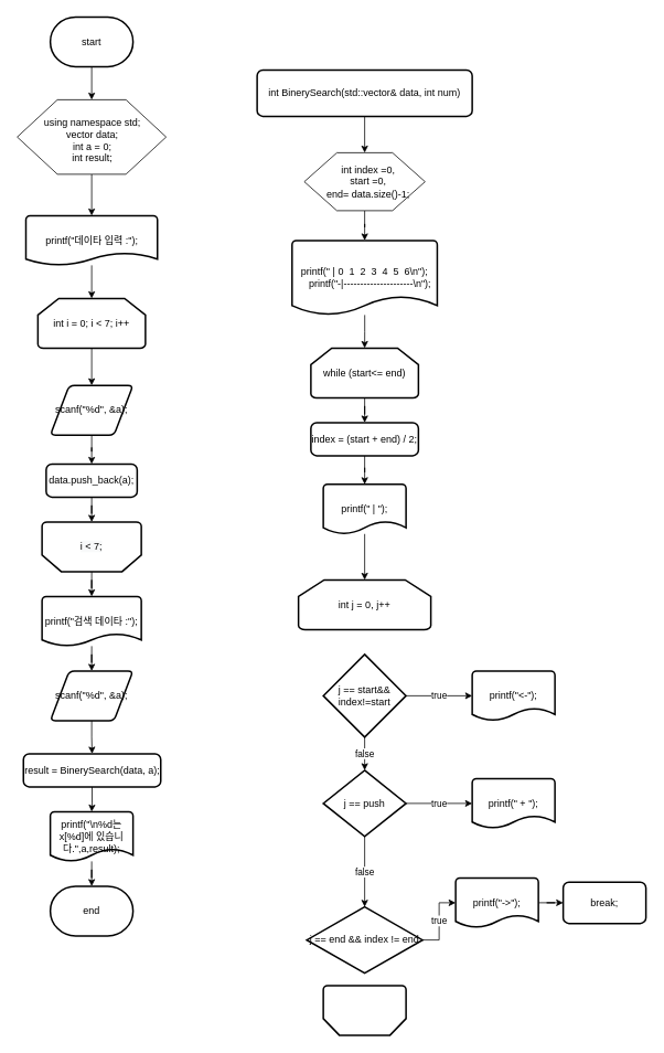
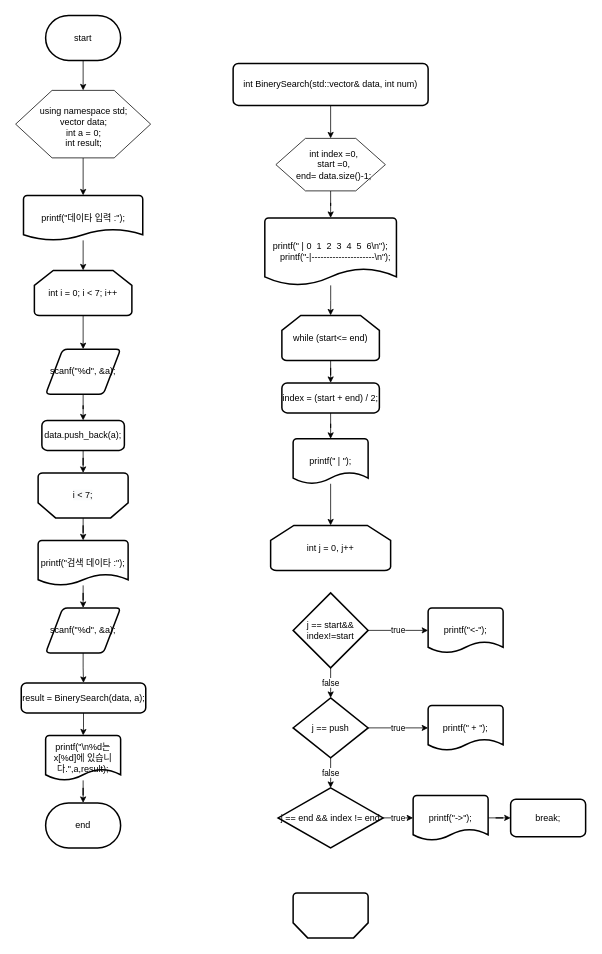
  <mxCell id="0" />
  <mxCell id="1" parent="0" />
  <mxCell id="2" style="edgeStyle=orthogonalEdgeStyle;rounded=0;orthogonalLoop=1;jettySize=auto;html=1;entryX=0.5;entryY=0;entryDx=0;entryDy=0;" edge="1" parent="1" source="3" target="5"><mxGeometry relative="1" as="geometry" /></mxCell>
  <mxCell id="3" value="start" style="strokeWidth=2;html=1;shape=mxgraph.flowchart.terminator;whiteSpace=wrap;" vertex="1" parent="1"><mxGeometry x="60" y="20" width="100" height="60" as="geometry" /></mxCell>
  <mxCell id="4" style="edgeStyle=orthogonalEdgeStyle;rounded=0;orthogonalLoop=1;jettySize=auto;html=1;entryX=0.5;entryY=0;entryDx=0;entryDy=0;entryPerimeter=0;" edge="1" parent="1" source="5" target="8"><mxGeometry relative="1" as="geometry" /></mxCell>
  <mxCell id="5" value="" style="verticalLabelPosition=bottom;verticalAlign=top;html=1;shape=hexagon;perimeter=hexagonPerimeter2;arcSize=6;size=0.27;" vertex="1" parent="1"><mxGeometry x="20" y="120" width="180" height="90" as="geometry" /></mxCell>
  <mxCell id="6" value="using namespace std;&#10; vector&lt;int&gt; data;&#10; int a = 0;&#10; int result;" style="text;html=1;strokeColor=none;fillColor=none;align=center;verticalAlign=middle;whiteSpace=wrap;rounded=0;" vertex="1" parent="1"><mxGeometry x="51" y="154" width="120" height="30" as="geometry" /></mxCell>
  <mxCell id="7" style="edgeStyle=orthogonalEdgeStyle;rounded=0;orthogonalLoop=1;jettySize=auto;html=1;entryX=0.5;entryY=0;entryDx=0;entryDy=0;entryPerimeter=0;" edge="1" parent="1" source="8" target="10"><mxGeometry relative="1" as="geometry" /></mxCell>
  <mxCell id="8" value="printf(&quot;데이타 입력 :&quot;);" style="strokeWidth=2;html=1;shape=mxgraph.flowchart.document2;whiteSpace=wrap;size=0.25;" vertex="1" parent="1"><mxGeometry x="30.5" y="260" width="159" height="60" as="geometry" /></mxCell>
  <mxCell id="9" style="edgeStyle=orthogonalEdgeStyle;rounded=0;orthogonalLoop=1;jettySize=auto;html=1;entryX=0.5;entryY=0;entryDx=0;entryDy=0;" edge="1" parent="1" source="10" target="15"><mxGeometry relative="1" as="geometry" /></mxCell>
  <mxCell id="10" value="int i = 0; i &lt; 7; i++" style="strokeWidth=2;html=1;shape=mxgraph.flowchart.loop_limit;whiteSpace=wrap;" vertex="1" parent="1"><mxGeometry x="45" y="360" width="130" height="60" as="geometry" /></mxCell>
  <mxCell id="11" style="edgeStyle=orthogonalEdgeStyle;rounded=0;orthogonalLoop=1;jettySize=auto;html=1;entryX=0.5;entryY=0;entryDx=0;entryDy=0;entryPerimeter=0;" edge="1" parent="1" source="12" target="19"><mxGeometry relative="1" as="geometry" /></mxCell>
  <mxCell id="12" value="" style="strokeWidth=2;html=1;shape=mxgraph.flowchart.loop_limit;whiteSpace=wrap;rotation=-180;" vertex="1" parent="1"><mxGeometry x="50" y="630" width="120" height="60" as="geometry" /></mxCell>
  <mxCell id="13" value="&lt;span style=&quot;color: rgb(0, 0, 0); font-family: Helvetica; font-size: 12px; font-style: normal; font-variant-ligatures: normal; font-variant-caps: normal; font-weight: 400; letter-spacing: normal; orphans: 2; text-align: center; text-indent: 0px; text-transform: none; widows: 2; word-spacing: 0px; -webkit-text-stroke-width: 0px; background-color: rgb(248, 249, 250); text-decoration-thickness: initial; text-decoration-style: initial; text-decoration-color: initial; float: none; display: inline !important;&quot;&gt;i &amp;lt; 7;&lt;/span&gt;" style="text;html=1;strokeColor=none;fillColor=none;align=center;verticalAlign=middle;whiteSpace=wrap;rounded=0;" vertex="1" parent="1"><mxGeometry x="80" y="645" width="60" height="30" as="geometry" /></mxCell>
  <mxCell id="14" style="edgeStyle=orthogonalEdgeStyle;rounded=0;orthogonalLoop=1;jettySize=auto;html=1;entryX=0.5;entryY=0;entryDx=0;entryDy=0;" edge="1" parent="1" source="15" target="17"><mxGeometry relative="1" as="geometry" /></mxCell>
  <mxCell id="15" value="scanf(&quot;%d&quot;, &amp;a);" style="shape=parallelogram;html=1;strokeWidth=2;perimeter=parallelogramPerimeter;whiteSpace=wrap;rounded=1;arcSize=12;size=0.23;" vertex="1" parent="1"><mxGeometry x="60" y="465" width="100" height="60" as="geometry" /></mxCell>
  <mxCell id="16" style="edgeStyle=orthogonalEdgeStyle;rounded=0;orthogonalLoop=1;jettySize=auto;html=1;entryX=0.5;entryY=1;entryDx=0;entryDy=0;entryPerimeter=0;" edge="1" parent="1" source="17" target="12"><mxGeometry relative="1" as="geometry" /></mxCell>
  <mxCell id="17" value="data.push_back(a);" style="rounded=1;whiteSpace=wrap;html=1;absoluteArcSize=1;arcSize=14;strokeWidth=2;" vertex="1" parent="1"><mxGeometry x="55" y="560" width="110" height="40" as="geometry" /></mxCell>
  <mxCell id="18" style="edgeStyle=orthogonalEdgeStyle;rounded=0;orthogonalLoop=1;jettySize=auto;html=1;entryX=0.5;entryY=0;entryDx=0;entryDy=0;" edge="1" parent="1" source="19" target="21"><mxGeometry relative="1" as="geometry" /></mxCell>
  <mxCell id="19" value="printf(&quot;검색 데이타 :&quot;);" style="strokeWidth=2;html=1;shape=mxgraph.flowchart.document2;whiteSpace=wrap;size=0.25;" vertex="1" parent="1"><mxGeometry x="50" y="720" width="120" height="60" as="geometry" /></mxCell>
  <mxCell id="20" style="edgeStyle=orthogonalEdgeStyle;rounded=0;orthogonalLoop=1;jettySize=auto;html=1;entryX=0.5;entryY=0;entryDx=0;entryDy=0;" edge="1" parent="1" source="21" target="23"><mxGeometry relative="1" as="geometry" /></mxCell>
  <mxCell id="21" value="scanf(&quot;%d&quot;, &amp;a);" style="shape=parallelogram;html=1;strokeWidth=2;perimeter=parallelogramPerimeter;whiteSpace=wrap;rounded=1;arcSize=12;size=0.23;" vertex="1" parent="1"><mxGeometry x="60" y="810" width="100" height="60" as="geometry" /></mxCell>
  <mxCell id="22" style="edgeStyle=orthogonalEdgeStyle;rounded=0;orthogonalLoop=1;jettySize=auto;html=1;entryX=0.5;entryY=0;entryDx=0;entryDy=0;entryPerimeter=0;" edge="1" parent="1" source="23" target="25"><mxGeometry relative="1" as="geometry" /></mxCell>
  <mxCell id="23" value="result = BinerySearch(data, a);" style="rounded=1;whiteSpace=wrap;html=1;absoluteArcSize=1;arcSize=14;strokeWidth=2;" vertex="1" parent="1"><mxGeometry x="27.5" y="910" width="166" height="40" as="geometry" /></mxCell>
  <mxCell id="24" style="edgeStyle=orthogonalEdgeStyle;rounded=0;orthogonalLoop=1;jettySize=auto;html=1;entryX=0.5;entryY=0;entryDx=0;entryDy=0;entryPerimeter=0;" edge="1" parent="1" source="25" target="26"><mxGeometry relative="1" as="geometry" /></mxCell>
  <mxCell id="25" value="printf(&quot;\n%d는 x[%d]에 있습니다.&quot;,a,result);" style="strokeWidth=2;html=1;shape=mxgraph.flowchart.document2;whiteSpace=wrap;size=0.25;" vertex="1" parent="1"><mxGeometry x="60" y="980" width="100" height="60" as="geometry" /></mxCell>
  <mxCell id="26" value="end" style="strokeWidth=2;html=1;shape=mxgraph.flowchart.terminator;whiteSpace=wrap;" vertex="1" parent="1"><mxGeometry x="60" y="1070" width="100" height="60" as="geometry" /></mxCell>
  <mxCell id="27" style="edgeStyle=orthogonalEdgeStyle;rounded=0;orthogonalLoop=1;jettySize=auto;html=1;entryX=0.5;entryY=0;entryDx=0;entryDy=0;" edge="1" parent="1" source="28" target="32"><mxGeometry relative="1" as="geometry" /></mxCell>
  <mxCell id="28" value="int BinerySearch(std::vector&lt;int&gt;&amp; data, int num)" style="rounded=1;whiteSpace=wrap;html=1;absoluteArcSize=1;arcSize=14;strokeWidth=2;" vertex="1" parent="1"><mxGeometry x="310" y="84" width="260" height="56" as="geometry" /></mxCell>
  <mxCell id="29" style="edgeStyle=orthogonalEdgeStyle;rounded=0;orthogonalLoop=1;jettySize=auto;html=1;entryX=0.5;entryY=0;entryDx=0;entryDy=0;entryPerimeter=0;" edge="1" parent="1" source="30" target="35"><mxGeometry relative="1" as="geometry" /></mxCell>
  <mxCell id="30" value="printf(&quot; | 0  1  2  3  4  5  6\n&quot;);&#10;    printf(&quot;-|---------------------\n&quot;);" style="strokeWidth=2;html=1;shape=mxgraph.flowchart.document2;whiteSpace=wrap;size=0.25;" vertex="1" parent="1"><mxGeometry x="352.25" y="290" width="175.5" height="90" as="geometry" /></mxCell>
  <mxCell id="31" style="edgeStyle=orthogonalEdgeStyle;rounded=0;orthogonalLoop=1;jettySize=auto;html=1;entryX=0.5;entryY=0;entryDx=0;entryDy=0;entryPerimeter=0;" edge="1" parent="1" source="32" target="30"><mxGeometry relative="1" as="geometry" /></mxCell>
  <mxCell id="32" value="" style="verticalLabelPosition=bottom;verticalAlign=top;html=1;shape=hexagon;perimeter=hexagonPerimeter2;arcSize=6;size=0.27;" vertex="1" parent="1"><mxGeometry x="367" y="184" width="146" height="70" as="geometry" /></mxCell>
  <mxCell id="33" value="int index =0,&lt;br&gt;start =0,&lt;br&gt;end= data.size()-1;" style="text;html=1;strokeColor=none;fillColor=none;align=center;verticalAlign=middle;whiteSpace=wrap;rounded=0;" vertex="1" parent="1"><mxGeometry x="393" y="204" width="103" height="30" as="geometry" /></mxCell>
  <mxCell id="34" style="edgeStyle=orthogonalEdgeStyle;rounded=0;orthogonalLoop=1;jettySize=auto;html=1;entryX=0.5;entryY=0;entryDx=0;entryDy=0;" edge="1" parent="1" source="35" target="37"><mxGeometry relative="1" as="geometry" /></mxCell>
  <mxCell id="35" value="while (start&lt;= end)" style="strokeWidth=2;html=1;shape=mxgraph.flowchart.loop_limit;whiteSpace=wrap;" vertex="1" parent="1"><mxGeometry x="375" y="420" width="130" height="60" as="geometry" /></mxCell>
  <mxCell id="36" style="edgeStyle=orthogonalEdgeStyle;rounded=0;orthogonalLoop=1;jettySize=auto;html=1;entryX=0.5;entryY=0;entryDx=0;entryDy=0;entryPerimeter=0;" edge="1" parent="1" source="37" target="39"><mxGeometry relative="1" as="geometry" /></mxCell>
  <mxCell id="37" value="index = (start + end) / 2;" style="rounded=1;whiteSpace=wrap;html=1;absoluteArcSize=1;arcSize=14;strokeWidth=2;" vertex="1" parent="1"><mxGeometry x="375" y="510" width="130" height="40" as="geometry" /></mxCell>
  <mxCell id="38" style="edgeStyle=orthogonalEdgeStyle;rounded=0;orthogonalLoop=1;jettySize=auto;html=1;entryX=0.5;entryY=0;entryDx=0;entryDy=0;entryPerimeter=0;" edge="1" parent="1" source="39" target="40"><mxGeometry relative="1" as="geometry" /></mxCell>
  <mxCell id="39" value="printf(&quot; | &quot;);" style="strokeWidth=2;html=1;shape=mxgraph.flowchart.document2;whiteSpace=wrap;size=0.25;" vertex="1" parent="1"><mxGeometry x="390" y="584.5" width="100" height="60" as="geometry" /></mxCell>
  <mxCell id="40" value="int j = 0, j++" style="strokeWidth=2;html=1;shape=mxgraph.flowchart.loop_limit;whiteSpace=wrap;" vertex="1" parent="1"><mxGeometry x="360" y="700" width="160" height="60" as="geometry" /></mxCell>
  <mxCell id="41" value="" style="strokeWidth=2;html=1;shape=mxgraph.flowchart.loop_limit;whiteSpace=wrap;rotation=-180;" vertex="1" parent="1"><mxGeometry x="390" y="1190" width="100" height="60" as="geometry" /></mxCell>
  <mxCell id="42" value="true" style="edgeStyle=orthogonalEdgeStyle;rounded=0;orthogonalLoop=1;jettySize=auto;html=1;entryX=0;entryY=0.5;entryDx=0;entryDy=0;entryPerimeter=0;" edge="1" parent="1" source="44" target="45"><mxGeometry relative="1" as="geometry"><mxPoint x="440" y="930" as="targetPoint" /></mxGeometry></mxCell>
  <mxCell id="43" value="false" style="edgeStyle=orthogonalEdgeStyle;rounded=0;orthogonalLoop=1;jettySize=auto;html=1;entryX=0.5;entryY=0;entryDx=0;entryDy=0;entryPerimeter=0;" edge="1" parent="1" source="44" target="48"><mxGeometry relative="1" as="geometry" /></mxCell>
  <mxCell id="44" value="j == start&amp;&amp; index!=start" style="strokeWidth=2;html=1;shape=mxgraph.flowchart.decision;whiteSpace=wrap;" vertex="1" parent="1"><mxGeometry x="390" y="790" width="100" height="100" as="geometry" /></mxCell>
  <mxCell id="45" value="printf(&quot;&lt;-&quot;);" style="strokeWidth=2;html=1;shape=mxgraph.flowchart.document2;whiteSpace=wrap;size=0.25;" vertex="1" parent="1"><mxGeometry x="570" y="810" width="100" height="60" as="geometry" /></mxCell>
  <mxCell id="46" value="false" style="edgeStyle=orthogonalEdgeStyle;rounded=0;orthogonalLoop=1;jettySize=auto;html=1;entryX=0.5;entryY=0;entryDx=0;entryDy=0;entryPerimeter=0;" edge="1" parent="1" source="48" target="50"><mxGeometry relative="1" as="geometry"><mxPoint x="440" y="1060" as="targetPoint" /></mxGeometry></mxCell>
  <mxCell id="47" value="true" style="edgeStyle=orthogonalEdgeStyle;rounded=0;orthogonalLoop=1;jettySize=auto;html=1;entryX=0;entryY=0.5;entryDx=0;entryDy=0;entryPerimeter=0;" edge="1" parent="1" source="48" target="51"><mxGeometry relative="1" as="geometry" /></mxCell>
  <mxCell id="48" value="j == push" style="strokeWidth=2;html=1;shape=mxgraph.flowchart.decision;whiteSpace=wrap;" vertex="1" parent="1"><mxGeometry x="390" y="930" width="100" height="80" as="geometry" /></mxCell>
  <mxCell id="49" value="true" style="edgeStyle=orthogonalEdgeStyle;rounded=0;orthogonalLoop=1;jettySize=auto;html=1;entryX=0;entryY=0.5;entryDx=0;entryDy=0;entryPerimeter=0;" edge="1" parent="1" source="50" target="53"><mxGeometry relative="1" as="geometry" /></mxCell>
- <mxCell id="50" value="j == end &amp;&amp; index != end" style="strokeWidth=2;html=1;shape=mxgraph.flowchart.decision;whiteSpace=wrap;" vertex="1" parent="1"><mxGeometry x="370" y="1095" width="140" height="80" as="geometry" /></mxCell>
+ <mxCell id="50" value="j == end &amp;&amp; index != end" style="strokeWidth=2;html=1;shape=mxgraph.flowchart.decision;whiteSpace=wrap;" vertex="1" parent="1"><mxGeometry x="370" y="1050" width="140" height="80" as="geometry" /></mxCell>
  <mxCell id="51" value="printf(&quot; + &quot;);" style="strokeWidth=2;html=1;shape=mxgraph.flowchart.document2;whiteSpace=wrap;size=0.25;" vertex="1" parent="1"><mxGeometry x="570" y="940" width="100" height="60" as="geometry" /></mxCell>
  <mxCell id="52" style="edgeStyle=orthogonalEdgeStyle;rounded=0;orthogonalLoop=1;jettySize=auto;html=1;entryX=0;entryY=0.5;entryDx=0;entryDy=0;" edge="1" parent="1" source="53" target="54"><mxGeometry relative="1" as="geometry" /></mxCell>
  <mxCell id="53" value="printf(&quot;-&gt;&quot;);" style="strokeWidth=2;html=1;shape=mxgraph.flowchart.document2;whiteSpace=wrap;size=0.25;" vertex="1" parent="1"><mxGeometry x="550" y="1060" width="100" height="60" as="geometry" /></mxCell>
  <mxCell id="54" value="break;" style="rounded=1;whiteSpace=wrap;html=1;absoluteArcSize=1;arcSize=14;strokeWidth=2;" vertex="1" parent="1"><mxGeometry x="680" y="1065" width="100" height="50" as="geometry" /></mxCell>
